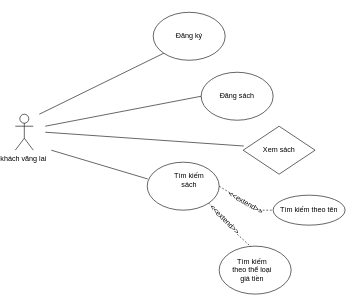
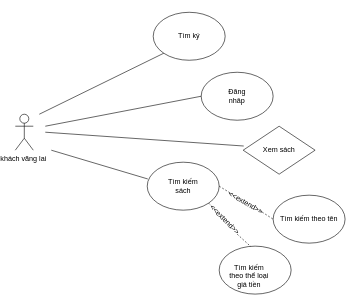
  <mxCell id="0" />
  <mxCell id="1" parent="0" />
  <mxCell id="2" value="khách vãng lai&amp;nbsp;" style="shape=umlActor;verticalLabelPosition=bottom;verticalAlign=top;html=1;outlineConnect=0;" vertex="1" parent="1"><mxGeometry x="20" y="190" width="30" height="60" as="geometry" /></mxCell>
  <mxCell id="3" value="" style="ellipse;whiteSpace=wrap;html=1;" vertex="1" parent="1"><mxGeometry x="250" y="20" width="120" height="80" as="geometry" /></mxCell>
  <mxCell id="4" value="" style="ellipse;whiteSpace=wrap;html=1;" vertex="1" parent="1"><mxGeometry x="330" y="120" width="120" height="80" as="geometry" /></mxCell>
  <mxCell id="5" value="Xem sách" style="rhombus;whiteSpace=wrap;html=1;" vertex="1" parent="1"><mxGeometry x="400" y="210" width="120" height="80" as="geometry" /></mxCell>
  <mxCell id="6" value="" style="ellipse;whiteSpace=wrap;html=1;" vertex="1" parent="1"><mxGeometry x="240" y="270" width="120" height="80" as="geometry" /></mxCell>
  <mxCell id="7" value="" style="endArrow=none;html=1;rounded=0;entryX=0;entryY=1;entryDx=0;entryDy=0;" edge="1" parent="1" target="3"><mxGeometry width="50" height="50" relative="1" as="geometry"><mxPoint x="60" y="190" as="sourcePoint" /><mxPoint x="110" y="140" as="targetPoint" /></mxGeometry></mxCell>
  <mxCell id="8" value="" style="endArrow=none;html=1;rounded=0;entryX=0;entryY=0.5;entryDx=0;entryDy=0;" edge="1" parent="1" target="4"><mxGeometry width="50" height="50" relative="1" as="geometry"><mxPoint x="70" y="210" as="sourcePoint" /><mxPoint x="277.574" y="98.284" as="targetPoint" /></mxGeometry></mxCell>
  <mxCell id="9" value="" style="endArrow=none;html=1;rounded=0;entryX=0.008;entryY=0.413;entryDx=0;entryDy=0;entryPerimeter=0;" edge="1" parent="1" target="5"><mxGeometry width="50" height="50" relative="1" as="geometry"><mxPoint x="70" y="220" as="sourcePoint" /><mxPoint x="287.574" y="108.284" as="targetPoint" /></mxGeometry></mxCell>
  <mxCell id="10" value="" style="endArrow=none;html=1;rounded=0;entryX=0.008;entryY=0.35;entryDx=0;entryDy=0;entryPerimeter=0;" edge="1" parent="1" target="6"><mxGeometry width="50" height="50" relative="1" as="geometry"><mxPoint x="80" y="250" as="sourcePoint" /><mxPoint x="297.574" y="118.284" as="targetPoint" /></mxGeometry></mxCell>
- <mxCell id="11" value="Đăng ký" style="text;html=1;strokeColor=none;fillColor=none;align=center;verticalAlign=middle;whiteSpace=wrap;rounded=0;" vertex="1" parent="1"><mxGeometry x="280" y="45" width="60" height="30" as="geometry" /></mxCell>
- <mxCell id="12" value="Đăng sách" style="text;html=1;strokeColor=none;fillColor=none;align=center;verticalAlign=middle;whiteSpace=wrap;rounded=0;" vertex="1" parent="1"><mxGeometry x="360" y="145" width="60" height="30" as="geometry" /></mxCell>
- <mxCell id="13" value="Tìm kiếm sách" style="text;html=1;strokeColor=none;fillColor=none;align=center;verticalAlign=middle;whiteSpace=wrap;rounded=0;" vertex="1" parent="1"><mxGeometry x="280" y="285" width="60" height="30" as="geometry" /></mxCell>
+ <mxCell id="11" value="Tìm ký" style="text;html=1;strokeColor=none;fillColor=none;align=center;verticalAlign=middle;whiteSpace=wrap;rounded=0;" vertex="1" parent="1"><mxGeometry x="280" y="45" width="60" height="30" as="geometry" /></mxCell>
+ <mxCell id="12" value="Đăng nhâp" style="text;html=1;strokeColor=none;fillColor=none;align=center;verticalAlign=middle;whiteSpace=wrap;rounded=0;" vertex="1" parent="1"><mxGeometry x="360" y="145" width="60" height="30" as="geometry" /></mxCell>
+ <mxCell id="13" value="Tìm kiếm sách" style="text;html=1;strokeColor=none;fillColor=none;align=center;verticalAlign=middle;whiteSpace=wrap;rounded=0;" vertex="1" parent="1"><mxGeometry x="270" y="295" width="60" height="30" as="geometry" /></mxCell>
  <mxCell id="14" value="" style="endArrow=none;dashed=1;html=1;rounded=0;exitX=1;exitY=0.5;exitDx=0;exitDy=0;startArrow=none;entryX=0;entryY=0.5;entryDx=0;entryDy=0;" edge="1" parent="1" source="19" target="15"><mxGeometry width="50" height="50" relative="1" as="geometry"><mxPoint x="260" y="230" as="sourcePoint" /><mxPoint x="400" y="320" as="targetPoint" /><Array as="points" /></mxGeometry></mxCell>
- <mxCell id="15" value="Tìm kiếm theo tên" style="ellipse;whiteSpace=wrap;html=1;" vertex="1" parent="1"><mxGeometry x="450" y="325" width="120" height="50" as="geometry" /></mxCell>
+ <mxCell id="15" value="Tìm kiếm theo tên" style="ellipse;whiteSpace=wrap;html=1;" vertex="1" parent="1"><mxGeometry x="450" y="325" width="120" height="80" as="geometry" /></mxCell>
  <mxCell id="16" value="" style="endArrow=none;dashed=1;html=1;rounded=0;startArrow=none;entryX=0.442;entryY=0.013;entryDx=0;entryDy=0;entryPerimeter=0;" edge="1" parent="1" target="17"><mxGeometry width="50" height="50" relative="1" as="geometry"><mxPoint x="390" y="390" as="sourcePoint" /><mxPoint x="370" y="380" as="targetPoint" /><Array as="points" /></mxGeometry></mxCell>
  <mxCell id="17" value="" style="ellipse;whiteSpace=wrap;html=1;" vertex="1" parent="1"><mxGeometry x="360" y="410" width="120" height="80" as="geometry" /></mxCell>
- <mxCell id="18" value="Tìm kiếm theo thể loại giá tiền" style="text;html=1;strokeColor=none;fillColor=none;align=center;verticalAlign=middle;whiteSpace=wrap;rounded=0;" vertex="1" parent="1"><mxGeometry x="380" y="440" width="70" height="20" as="geometry" /></mxCell>
+ <mxCell id="18" value="Tìm kiếm theo thể loại giá tiền" style="text;html=1;strokeColor=none;fillColor=none;align=center;verticalAlign=middle;whiteSpace=wrap;rounded=0;" vertex="1" parent="1"><mxGeometry x="375" y="450" width="70" height="20" as="geometry" /></mxCell>
  <mxCell id="19" value="&amp;lt;&amp;lt;extend&amp;gt;&amp;gt;" style="text;html=1;strokeColor=none;fillColor=none;align=center;verticalAlign=middle;whiteSpace=wrap;rounded=0;rotation=30;" vertex="1" parent="1"><mxGeometry x="380" y="320" width="50" height="35" as="geometry" /></mxCell>
  <mxCell id="20" value="" style="endArrow=none;dashed=1;html=1;rounded=0;exitX=1;exitY=0.5;exitDx=0;exitDy=0;" edge="1" parent="1" source="6" target="19"><mxGeometry width="50" height="50" relative="1" as="geometry"><mxPoint x="360" y="310" as="sourcePoint" /><mxPoint x="400" y="320" as="targetPoint" /><Array as="points" /></mxGeometry></mxCell>
  <mxCell id="21" value="&amp;lt;&amp;lt;extend&amp;gt;&amp;gt;" style="text;html=1;strokeColor=none;fillColor=none;align=center;verticalAlign=middle;whiteSpace=wrap;rounded=0;rotation=45;" vertex="1" parent="1"><mxGeometry x="345" y="350" width="49.29" height="32.48" as="geometry" /></mxCell>
  <mxCell id="22" value="" style="endArrow=none;dashed=1;html=1;rounded=0;exitX=1;exitY=1;exitDx=0;exitDy=0;" edge="1" parent="1" source="6" target="21"><mxGeometry width="50" height="50" relative="1" as="geometry"><mxPoint x="342.426" y="338.284" as="sourcePoint" /><mxPoint x="370" y="380" as="targetPoint" /><Array as="points" /></mxGeometry></mxCell>
